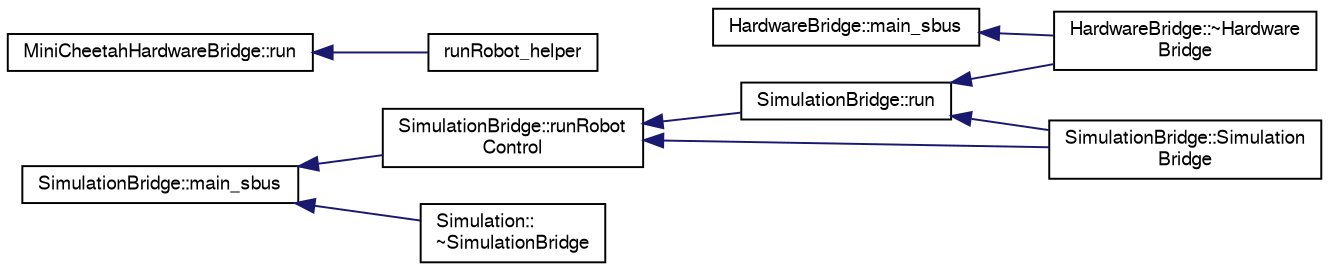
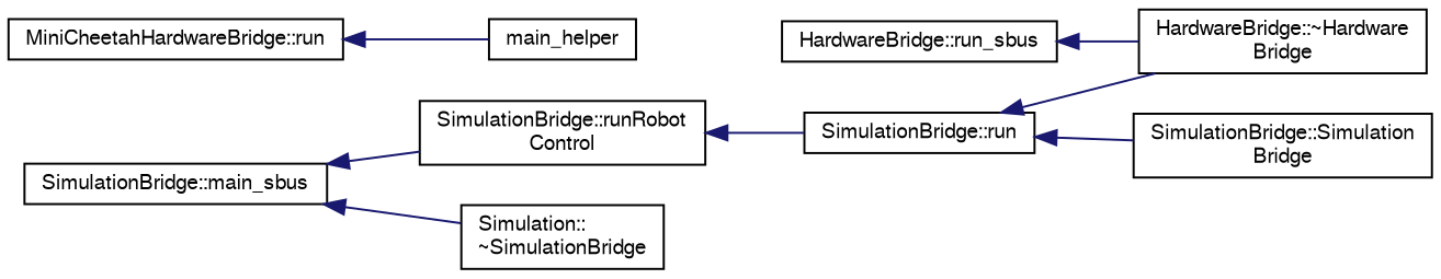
  digraph {
    rankdir=LR
    node [color=black fillcolor=white fontname=FreeSans fontsize=10 shape=record style=filled]
    edge [color=midnightblue dir=back fontname=FreeSans fontsize=10 labelfontname=FreeSans labelfontsize=10 style=solid]
-   n1 [height=0.2 label="HardwareBridge::main_sbus" width=0.4]
+   n1 [height=0.2 label="HardwareBridge::run_sbus" width=0.4]
    n2 [height=0.2 label="HardwareBridge::~Hardware\lBridge" width=0.4]
    n3 [height=0.2 label="SimulationBridge::main_sbus" width=0.4]
    n4 [height=0.2 label="SimulationBridge::runRobot\lControl" width=0.4]
    n5 [height=0.2 label="Simulation::\l~SimulationBridge" width=0.4]
    n6 [height=0.2 label="MiniCheetahHardwareBridge::run" width=0.4]
-   n7 [height=0.2 label=runRobot_helper width=0.4]
+   n7 [height=0.2 label=main_helper width=0.4]
    n8 [height=0.2 label="SimulationBridge::run" width=0.4]
    n9 [height=0.2 label="SimulationBridge::Simulation\lBridge" width=0.4]
    n1 -> n2
    n3 -> n4
    n3 -> n5
    n4 -> n8
-   n4 -> n9
    n6 -> n7
    n8 -> n2
    n8 -> n9
  }
